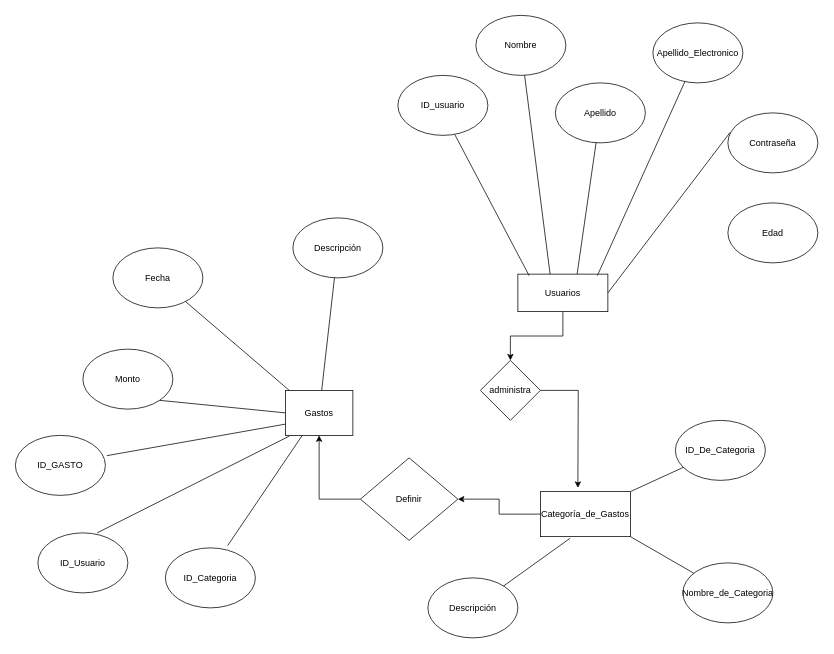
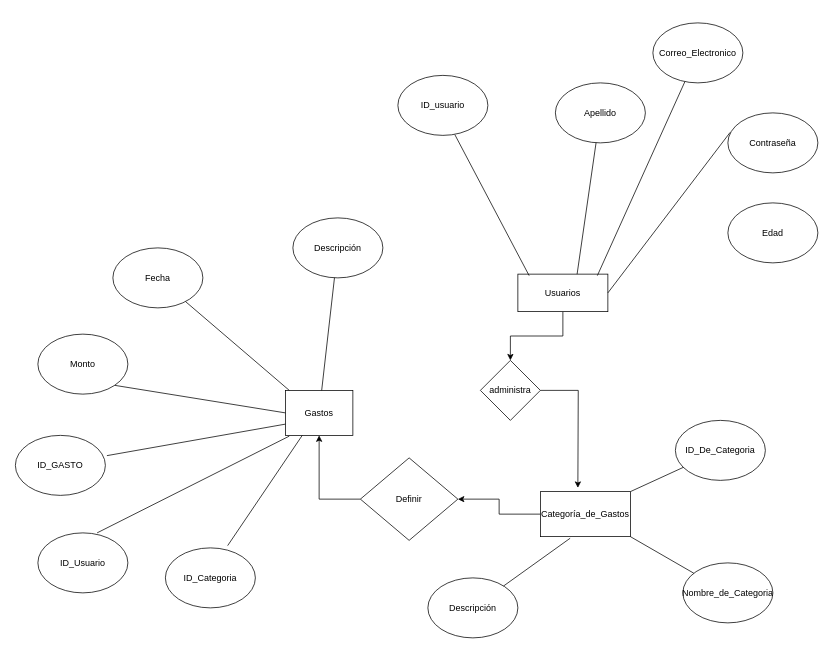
  <mxCell id="0" />
  <mxCell id="1" parent="0" />
- <mxCell id="2" value="Nombre" style="ellipse;whiteSpace=wrap;html=1;" vertex="1" parent="1"><mxGeometry x="634" y="20" width="120" height="80" as="geometry" /></mxCell>
  <mxCell id="3" style="edgeStyle=orthogonalEdgeStyle;rounded=0;orthogonalLoop=1;jettySize=auto;html=1;entryX=0.5;entryY=0;entryDx=0;entryDy=0;" edge="1" parent="1" source="4" target="9"><mxGeometry relative="1" as="geometry" /></mxCell>
  <mxCell id="4" value="&lt;div&gt;Usuarios&lt;/div&gt;" style="rounded=0;whiteSpace=wrap;html=1;" vertex="1" parent="1"><mxGeometry x="690" y="365" width="120" height="50" as="geometry" /></mxCell>
  <mxCell id="5" value="Gastos" style="rounded=0;whiteSpace=wrap;html=1;" vertex="1" parent="1"><mxGeometry x="380" y="520" width="90" height="60" as="geometry" /></mxCell>
- <mxCell id="6" value="" style="endArrow=none;html=1;rounded=0;exitX=0.358;exitY=0;exitDx=0;exitDy=0;exitPerimeter=0;" edge="1" parent="1" source="4" target="2"><mxGeometry width="50" height="50" relative="1" as="geometry"><mxPoint x="540" y="410" as="sourcePoint" /><mxPoint x="590" y="360" as="targetPoint" /></mxGeometry></mxCell>
  <mxCell id="7" value="Descripción" style="ellipse;whiteSpace=wrap;html=1;" vertex="1" parent="1"><mxGeometry x="390" y="290" width="120" height="80" as="geometry" /></mxCell>
  <mxCell id="8" style="edgeStyle=orthogonalEdgeStyle;rounded=0;orthogonalLoop=1;jettySize=auto;html=1;" edge="1" parent="1" source="9"><mxGeometry relative="1" as="geometry"><mxPoint x="770" y="650" as="targetPoint" /></mxGeometry></mxCell>
  <mxCell id="9" value="administra" style="rhombus;whiteSpace=wrap;html=1;" vertex="1" parent="1"><mxGeometry x="640" y="480" width="80" height="80" as="geometry" /></mxCell>
  <mxCell id="10" value="" style="endArrow=none;html=1;rounded=0;" edge="1" parent="1" source="5" target="7"><mxGeometry width="50" height="50" relative="1" as="geometry"><mxPoint x="370" y="500" as="sourcePoint" /><mxPoint x="420" y="450" as="targetPoint" /></mxGeometry></mxCell>
  <mxCell id="11" style="edgeStyle=orthogonalEdgeStyle;rounded=0;orthogonalLoop=1;jettySize=auto;html=1;entryX=1;entryY=0.5;entryDx=0;entryDy=0;" edge="1" parent="1" source="12" target="37"><mxGeometry relative="1" as="geometry" /></mxCell>
  <mxCell id="12" value="Categoría_de_Gastos" style="rounded=0;whiteSpace=wrap;html=1;" vertex="1" parent="1"><mxGeometry x="720" y="655" width="120" height="60" as="geometry" /></mxCell>
  <mxCell id="13" value="ID_usuario" style="ellipse;whiteSpace=wrap;html=1;" vertex="1" parent="1"><mxGeometry x="530" y="100" width="120" height="80" as="geometry" /></mxCell>
  <mxCell id="14" value="Edad" style="ellipse;whiteSpace=wrap;html=1;" vertex="1" parent="1"><mxGeometry x="970" y="270" width="120" height="80" as="geometry" /></mxCell>
  <mxCell id="15" value="Contraseña" style="ellipse;whiteSpace=wrap;html=1;" vertex="1" parent="1"><mxGeometry x="970" y="150" width="120" height="80" as="geometry" /></mxCell>
- <mxCell id="16" value="Apellido_Electronico" style="ellipse;whiteSpace=wrap;html=1;" vertex="1" parent="1"><mxGeometry x="870" y="30" width="120" height="80" as="geometry" /></mxCell>
+ <mxCell id="16" value="Correo_Electronico" style="ellipse;whiteSpace=wrap;html=1;" vertex="1" parent="1"><mxGeometry x="870" y="30" width="120" height="80" as="geometry" /></mxCell>
  <mxCell id="17" value="Apellido" style="ellipse;whiteSpace=wrap;html=1;" vertex="1" parent="1"><mxGeometry x="740" y="110" width="120" height="80" as="geometry" /></mxCell>
  <mxCell id="18" value="" style="endArrow=none;html=1;rounded=0;entryX=0.025;entryY=0.325;entryDx=0;entryDy=0;entryPerimeter=0;exitX=1;exitY=0.5;exitDx=0;exitDy=0;" edge="1" parent="1" source="4" target="15"><mxGeometry width="50" height="50" relative="1" as="geometry"><mxPoint x="700" y="230" as="sourcePoint" /><mxPoint x="750" y="180" as="targetPoint" /></mxGeometry></mxCell>
  <mxCell id="19" value="" style="endArrow=none;html=1;rounded=0;exitX=0.883;exitY=0.04;exitDx=0;exitDy=0;exitPerimeter=0;" edge="1" parent="1" source="4" target="16"><mxGeometry width="50" height="50" relative="1" as="geometry"><mxPoint x="700" y="230" as="sourcePoint" /><mxPoint x="750" y="180" as="targetPoint" /></mxGeometry></mxCell>
  <mxCell id="20" value="" style="endArrow=none;html=1;rounded=0;exitX=0.658;exitY=0;exitDx=0;exitDy=0;exitPerimeter=0;" edge="1" parent="1" source="4" target="17"><mxGeometry width="50" height="50" relative="1" as="geometry"><mxPoint x="770" y="360" as="sourcePoint" /><mxPoint x="750" y="180" as="targetPoint" /></mxGeometry></mxCell>
  <mxCell id="21" value="" style="endArrow=none;html=1;rounded=0;entryX=0.633;entryY=0.988;entryDx=0;entryDy=0;entryPerimeter=0;exitX=0.125;exitY=0.04;exitDx=0;exitDy=0;exitPerimeter=0;" edge="1" parent="1" source="4" target="13"><mxGeometry width="50" height="50" relative="1" as="geometry"><mxPoint x="700" y="230" as="sourcePoint" /><mxPoint x="640" y="230" as="targetPoint" /></mxGeometry></mxCell>
  <mxCell id="22" value="ID_De_Categoria" style="ellipse;whiteSpace=wrap;html=1;" vertex="1" parent="1"><mxGeometry x="900" y="560" width="120" height="80" as="geometry" /></mxCell>
  <mxCell id="23" value="Fecha" style="ellipse;whiteSpace=wrap;html=1;" vertex="1" parent="1"><mxGeometry x="150" y="330" width="120" height="80" as="geometry" /></mxCell>
  <mxCell id="24" value="&lt;font&gt;Nombre_de_Categoria&lt;/font&gt;" style="ellipse;whiteSpace=wrap;html=1;" vertex="1" parent="1"><mxGeometry x="910" y="750" width="120" height="80" as="geometry" /></mxCell>
  <mxCell id="25" value="" style="endArrow=none;html=1;rounded=0;exitX=1;exitY=1;exitDx=0;exitDy=0;" edge="1" parent="1" source="12" target="24"><mxGeometry width="50" height="50" relative="1" as="geometry"><mxPoint x="770" y="620" as="sourcePoint" /><mxPoint x="820" y="570" as="targetPoint" /></mxGeometry></mxCell>
  <mxCell id="26" value="" style="endArrow=none;html=1;rounded=0;exitX=1;exitY=0;exitDx=0;exitDy=0;" edge="1" parent="1" source="12" target="22"><mxGeometry width="50" height="50" relative="1" as="geometry"><mxPoint x="770" y="620" as="sourcePoint" /><mxPoint x="820" y="570" as="targetPoint" /></mxGeometry></mxCell>
- <mxCell id="27" value="Monto" style="ellipse;whiteSpace=wrap;html=1;" vertex="1" parent="1"><mxGeometry x="110" y="465" width="120" height="80" as="geometry" /></mxCell>
+ <mxCell id="27" value="Monto" style="ellipse;whiteSpace=wrap;html=1;" vertex="1" parent="1"><mxGeometry x="50" y="445" width="120" height="80" as="geometry" /></mxCell>
  <mxCell id="28" value="ID_Categoria" style="ellipse;whiteSpace=wrap;html=1;" vertex="1" parent="1"><mxGeometry x="220" y="730" width="120" height="80" as="geometry" /></mxCell>
  <mxCell id="29" value="ID_Usuario" style="ellipse;whiteSpace=wrap;html=1;" vertex="1" parent="1"><mxGeometry x="50" y="710" width="120" height="80" as="geometry" /></mxCell>
  <mxCell id="30" value="ID_GASTO" style="ellipse;whiteSpace=wrap;html=1;" vertex="1" parent="1"><mxGeometry x="20" y="580" width="120" height="80" as="geometry" /></mxCell>
  <mxCell id="31" value="" style="endArrow=none;html=1;rounded=0;exitX=0.658;exitY=0;exitDx=0;exitDy=0;exitPerimeter=0;entryX=0.058;entryY=1.017;entryDx=0;entryDy=0;entryPerimeter=0;" edge="1" parent="1" source="29" target="5"><mxGeometry width="50" height="50" relative="1" as="geometry"><mxPoint x="410" y="560" as="sourcePoint" /><mxPoint x="460" y="510" as="targetPoint" /></mxGeometry></mxCell>
  <mxCell id="32" value="" style="endArrow=none;html=1;rounded=0;exitX=1.017;exitY=0.338;exitDx=0;exitDy=0;exitPerimeter=0;entryX=0;entryY=0.75;entryDx=0;entryDy=0;" edge="1" parent="1" source="30" target="5"><mxGeometry width="50" height="50" relative="1" as="geometry"><mxPoint x="410" y="560" as="sourcePoint" /><mxPoint x="460" y="510" as="targetPoint" /></mxGeometry></mxCell>
  <mxCell id="33" value="" style="endArrow=none;html=1;rounded=0;exitX=0.692;exitY=-0.037;exitDx=0;exitDy=0;exitPerimeter=0;entryX=0.25;entryY=1;entryDx=0;entryDy=0;" edge="1" parent="1" source="28" target="5"><mxGeometry width="50" height="50" relative="1" as="geometry"><mxPoint x="410" y="560" as="sourcePoint" /><mxPoint x="460" y="510" as="targetPoint" /></mxGeometry></mxCell>
  <mxCell id="34" value="" style="endArrow=none;html=1;rounded=0;entryX=1;entryY=1;entryDx=0;entryDy=0;exitX=0;exitY=0.5;exitDx=0;exitDy=0;" edge="1" parent="1" source="5" target="27"><mxGeometry width="50" height="50" relative="1" as="geometry"><mxPoint x="410" y="560" as="sourcePoint" /><mxPoint x="460" y="510" as="targetPoint" /></mxGeometry></mxCell>
  <mxCell id="35" value="" style="endArrow=none;html=1;rounded=0;exitX=0.058;exitY=0;exitDx=0;exitDy=0;exitPerimeter=0;" edge="1" parent="1" source="5" target="23"><mxGeometry width="50" height="50" relative="1" as="geometry"><mxPoint x="410" y="560" as="sourcePoint" /><mxPoint x="460" y="510" as="targetPoint" /></mxGeometry></mxCell>
  <mxCell id="36" style="edgeStyle=orthogonalEdgeStyle;rounded=0;orthogonalLoop=1;jettySize=auto;html=1;entryX=0.5;entryY=1;entryDx=0;entryDy=0;" edge="1" parent="1" source="37" target="5"><mxGeometry relative="1" as="geometry" /></mxCell>
  <mxCell id="37" value="Definir" style="rhombus;whiteSpace=wrap;html=1;" vertex="1" parent="1"><mxGeometry x="480" y="610" width="130" height="110" as="geometry" /></mxCell>
  <mxCell id="38" value="Descripción" style="ellipse;whiteSpace=wrap;html=1;" vertex="1" parent="1"><mxGeometry x="570" y="770" width="120" height="80" as="geometry" /></mxCell>
  <mxCell id="39" value="" style="endArrow=none;html=1;rounded=0;entryX=0.331;entryY=1.036;entryDx=0;entryDy=0;entryPerimeter=0;" edge="1" parent="1" source="38" target="12"><mxGeometry width="50" height="50" relative="1" as="geometry"><mxPoint x="570" y="510" as="sourcePoint" /><mxPoint x="620" y="460" as="targetPoint" /></mxGeometry></mxCell>
